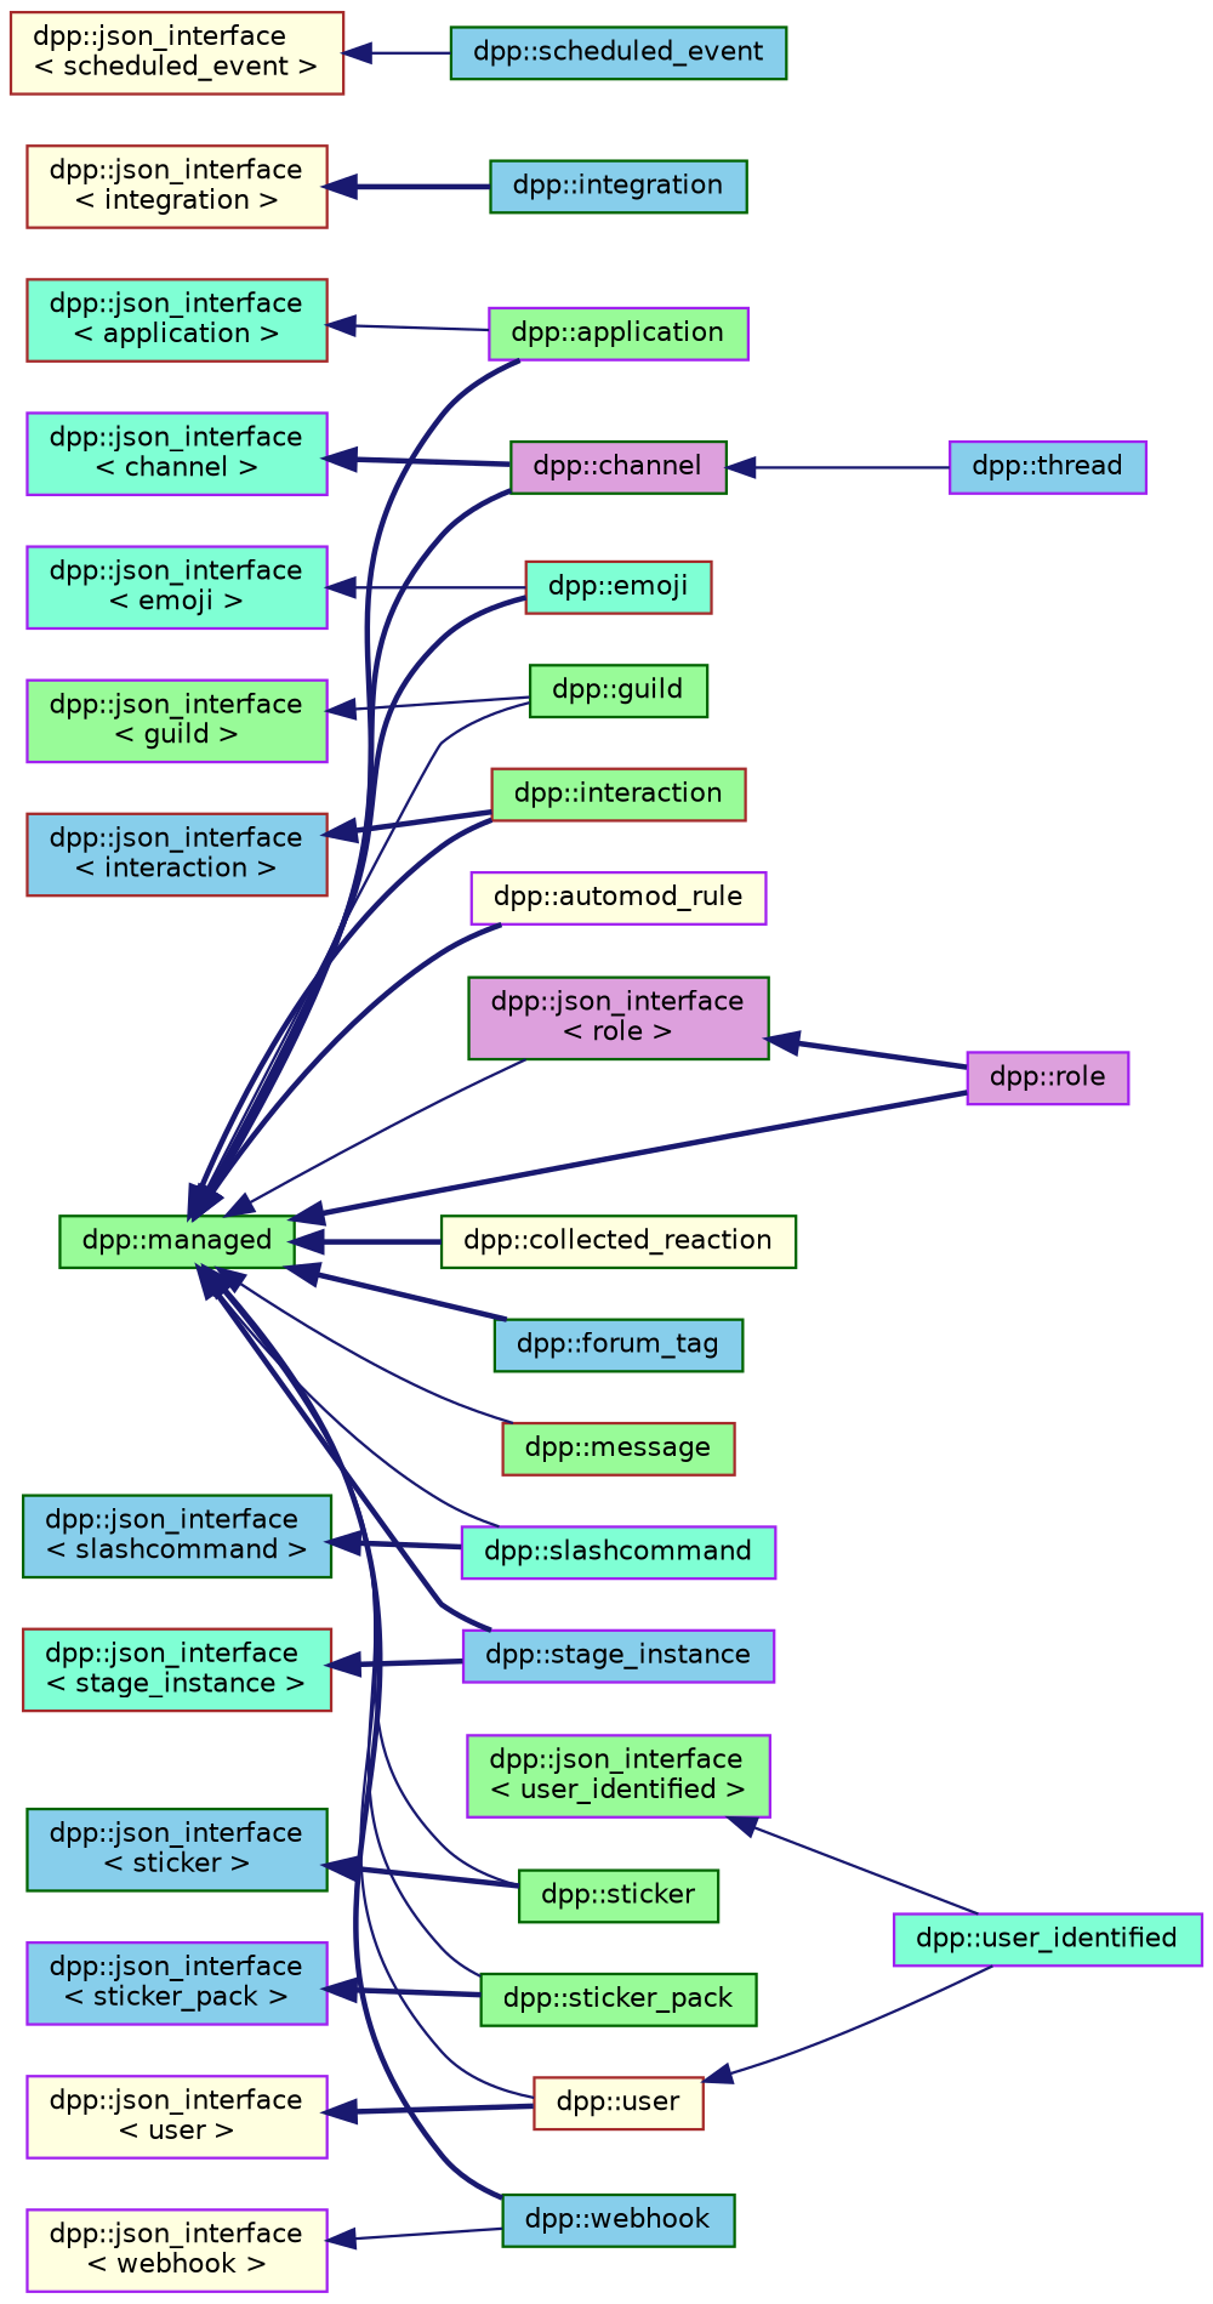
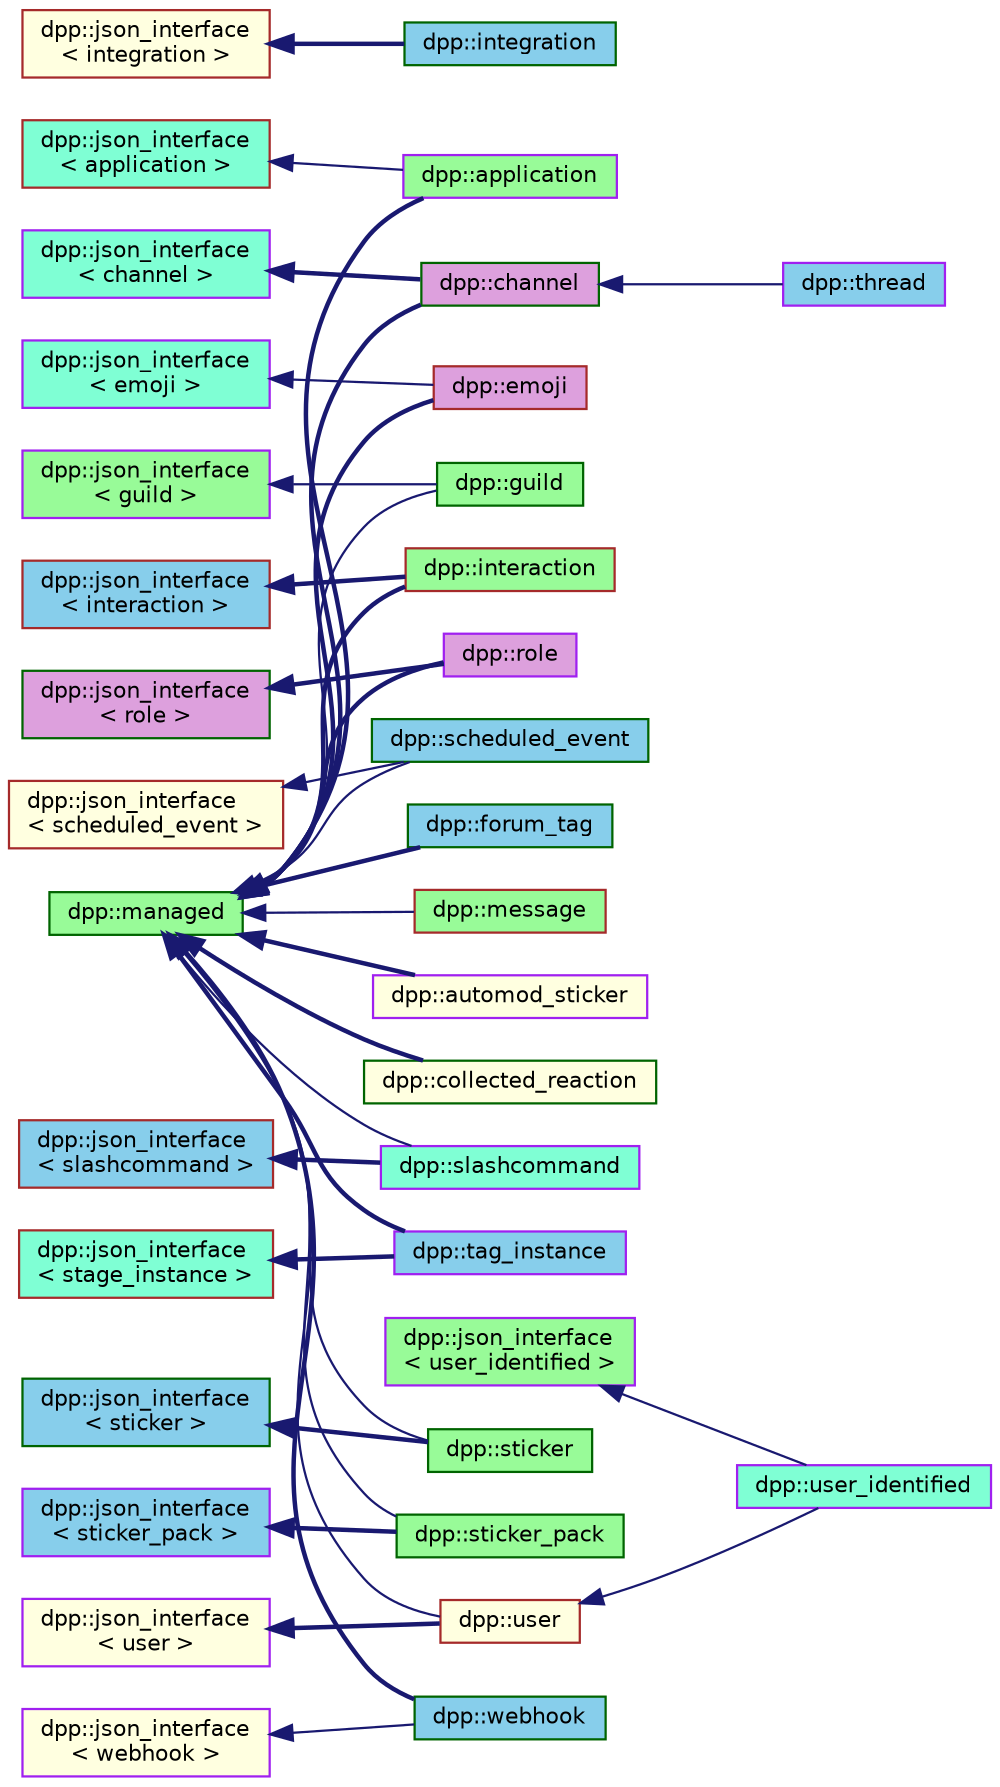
  digraph {
    rankdir=LR
    node [color=purple fillcolor=skyblue fontname=Helvetica fontsize=10 shape=record style=filled]
    edge [color=midnightblue dir=back fontname=Helvetica fontsize=10 labelfontname=Helvetica labelfontsize=10 style=bold]
    n1 [color=brown fillcolor=aquamarine height=0.2 label="dpp::json_interface\l\< application \>" width=0.4]
    n2 [fillcolor=palegreen height=0.2 label="dpp::application" width=0.4]
-   n3 [fillcolor=lightyellow height=0.2 label="dpp::automod_rule" width=0.4]
+   n3 [fillcolor=lightyellow height=0.2 label="dpp::automod_sticker" width=0.4]
    n4 [fillcolor=aquamarine height=0.2 label="dpp::json_interface\l\< channel \>" width=0.4]
    n5 [color=darkgreen fillcolor=plum height=0.2 label="dpp::channel" width=0.4]
    n6 [height=0.2 label="dpp::thread" width=0.4]
    n7 [fillcolor=aquamarine height=0.2 label="dpp::json_interface\l\< emoji \>" width=0.4]
-   n8 [color=brown fillcolor=aquamarine height=0.2 label="dpp::emoji" width=0.4]
+   n8 [color=brown fillcolor=plum height=0.2 label="dpp::emoji" width=0.4]
    n9 [fillcolor=palegreen height=0.2 label="dpp::json_interface\l\< guild \>" width=0.4]
    n10 [color=darkgreen fillcolor=palegreen height=0.2 label="dpp::guild" width=0.4]
    n11 [color=brown fillcolor=lightyellow height=0.2 label="dpp::json_interface\l\< integration \>" width=0.4]
    n12 [color=darkgreen height=0.2 label="dpp::integration" width=0.4]
    n13 [color=brown height=0.2 label="dpp::json_interface\l\< interaction \>" width=0.4]
    n14 [color=brown fillcolor=palegreen height=0.2 label="dpp::interaction" width=0.4]
    n15 [color=darkgreen fillcolor=plum height=0.2 label="dpp::json_interface\l\< role \>" width=0.4]
    n16 [fillcolor=plum height=0.2 label="dpp::role" width=0.4]
    n17 [color=brown fillcolor=lightyellow height=0.2 label="dpp::json_interface\l\< scheduled_event \>" width=0.4]
    n18 [color=darkgreen height=0.2 label="dpp::scheduled_event" width=0.4]
-   n19 [color=darkgreen height=0.2 label="dpp::json_interface\l\< slashcommand \>" width=0.4]
+   n19 [color=brown height=0.2 label="dpp::json_interface\l\< slashcommand \>" width=0.4]
    n20 [fillcolor=aquamarine height=0.2 label="dpp::slashcommand" width=0.4]
    n21 [color=brown fillcolor=aquamarine height=0.2 label="dpp::json_interface\l\< stage_instance \>" width=0.4]
-   n22 [height=0.2 label="dpp::stage_instance" width=0.4]
+   n22 [height=0.2 label="dpp::tag_instance" width=0.4]
    n23 [color=darkgreen height=0.2 label="dpp::json_interface\l\< sticker \>" width=0.4]
    n24 [color=darkgreen fillcolor=palegreen height=0.2 label="dpp::sticker" width=0.4]
    n25 [height=0.2 label="dpp::json_interface\l\< sticker_pack \>" width=0.4]
    n26 [color=darkgreen fillcolor=palegreen height=0.2 label="dpp::sticker_pack" width=0.4]
    n27 [fillcolor=lightyellow height=0.2 label="dpp::json_interface\l\< user \>" width=0.4]
    n28 [color=brown fillcolor=lightyellow height=0.2 label="dpp::user" width=0.4]
    n29 [fillcolor=aquamarine height=0.2 label="dpp::user_identified" width=0.4]
    n30 [fillcolor=palegreen height=0.2 label="dpp::json_interface\l\< user_identified \>" width=0.4]
    n31 [fillcolor=lightyellow height=0.2 label="dpp::json_interface\l\< webhook \>" width=0.4]
    n32 [color=darkgreen height=0.2 label="dpp::webhook" width=0.4]
    n33 [color=darkgreen fillcolor=palegreen height=0.2 label="dpp::managed" width=0.4]
    n34 [color=darkgreen fillcolor=lightyellow height=0.2 label="dpp::collected_reaction" width=0.4]
    n35 [color=darkgreen height=0.2 label="dpp::forum_tag" width=0.4]
    n36 [color=brown fillcolor=palegreen height=0.2 label="dpp::message" width=0.4]
    n1 -> n2 [style=solid]
    n4 -> n5
    n5 -> n6 [style=solid]
    n7 -> n8 [style=solid]
    n9 -> n10 [style=solid]
    n11 -> n12
    n13 -> n14
    n15 -> n16
    n17 -> n18 [style=solid]
    n19 -> n20
    n21 -> n22
    n23 -> n24
    n25 -> n26
    n27 -> n28
    n28 -> n29 [style=solid]
    n30 -> n29 [style=solid]
    n31 -> n32 [style=solid]
    n33 -> n2
    n33 -> n3
    n33 -> n5
    n33 -> n8
    n33 -> n10 [style=solid]
    n33 -> n14
    n33 -> n16
-   n33 -> n15 [style=solid]
+   n33 -> n18 [style=solid]
    n33 -> n20 [style=solid]
    n33 -> n22
    n33 -> n24 [style=solid]
    n33 -> n26 [style=solid]
    n33 -> n28 [style=solid]
    n33 -> n32
    n33 -> n34
    n33 -> n35
    n33 -> n36 [style=solid]
  }
